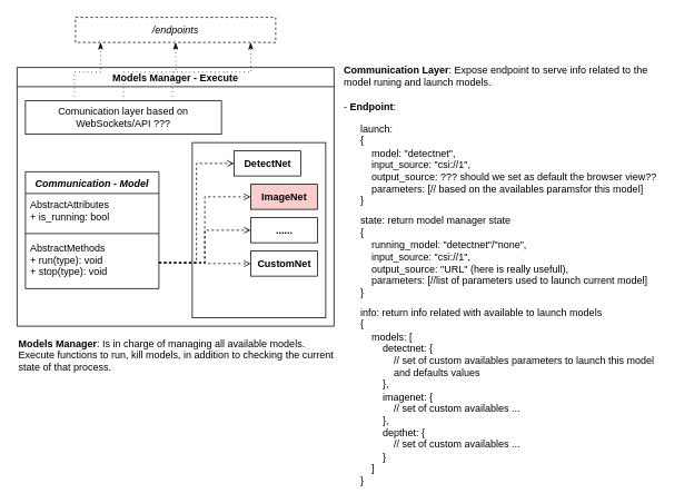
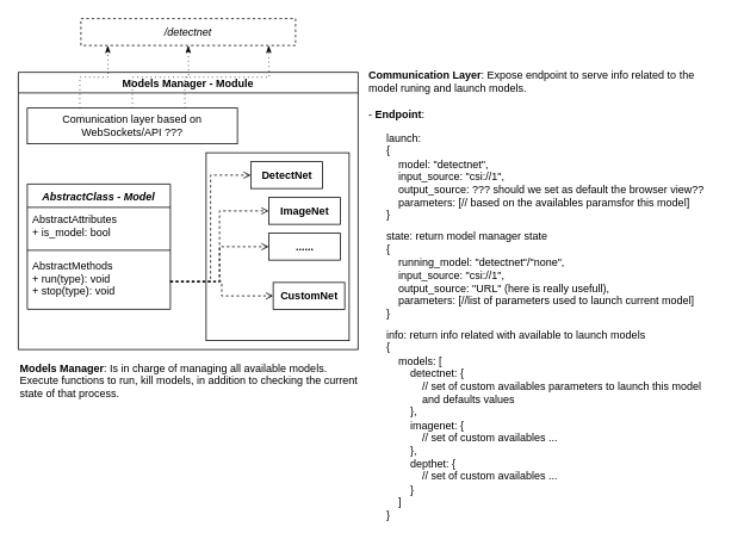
  <mxCell id="0" />
  <mxCell id="1" parent="0" />
- <mxCell id="2" value="Models Manager - Execute" style="swimlane;startSize=23;" vertex="1" parent="1"><mxGeometry x="20" y="80" width="380" height="310" as="geometry" /></mxCell>
- <mxCell id="3" value="Communication - Model" style="swimlane;fontStyle=3;align=center;verticalAlign=top;childLayout=stackLayout;horizontal=1;startSize=26;horizontalStack=0;resizeParent=1;resizeParentMax=0;resizeLast=0;collapsible=1;marginBottom=0;" vertex="1" parent="2"><mxGeometry x="10" y="125" width="160" height="140" as="geometry"><mxRectangle x="250" y="290" width="170" height="30" as="alternateBounds" /></mxGeometry></mxCell>
- <mxCell id="4" value="AbstractAttributes&#10;+ is_running: bool" style="text;strokeColor=none;fillColor=none;align=left;verticalAlign=top;spacingLeft=4;spacingRight=4;overflow=hidden;rotatable=0;points=[[0,0.5],[1,0.5]];portConstraint=eastwest;fontStyle=0" vertex="1" parent="3"><mxGeometry y="26" width="160" height="44" as="geometry" /></mxCell>
+ <mxCell id="2" value="Models Manager - Module" style="swimlane;startSize=23;" vertex="1" parent="1"><mxGeometry x="20" y="80" width="380" height="310" as="geometry" /></mxCell>
+ <mxCell id="3" value="AbstractClass - Model" style="swimlane;fontStyle=3;align=center;verticalAlign=top;childLayout=stackLayout;horizontal=1;startSize=26;horizontalStack=0;resizeParent=1;resizeParentMax=0;resizeLast=0;collapsible=1;marginBottom=0;" vertex="1" parent="2"><mxGeometry x="10" y="125" width="160" height="140" as="geometry"><mxRectangle x="250" y="290" width="170" height="30" as="alternateBounds" /></mxGeometry></mxCell>
+ <mxCell id="4" value="AbstractAttributes&#10;+ is_model: bool" style="text;strokeColor=none;fillColor=none;align=left;verticalAlign=top;spacingLeft=4;spacingRight=4;overflow=hidden;rotatable=0;points=[[0,0.5],[1,0.5]];portConstraint=eastwest;fontStyle=0" vertex="1" parent="3"><mxGeometry y="26" width="160" height="44" as="geometry" /></mxCell>
  <mxCell id="5" value="" style="line;strokeWidth=1;fillColor=none;align=left;verticalAlign=middle;spacingTop=-1;spacingLeft=3;spacingRight=3;rotatable=0;labelPosition=right;points=[];portConstraint=eastwest;" vertex="1" parent="3"><mxGeometry y="70" width="160" height="8" as="geometry" /></mxCell>
  <mxCell id="6" value="AbstractMethods&#10;+ run(type): void&#10;+ stop(type): void" style="text;strokeColor=none;fillColor=none;align=left;verticalAlign=top;spacingLeft=4;spacingRight=4;overflow=hidden;rotatable=0;points=[[0,0.5],[1,0.5]];portConstraint=eastwest;" vertex="1" parent="3"><mxGeometry y="78" width="160" height="62" as="geometry" /></mxCell>
  <mxCell id="7" value="DetectNet" style="html=1;fontStyle=1" vertex="1" parent="2"><mxGeometry x="260" y="100" width="80" height="30" as="geometry" /></mxCell>
- <mxCell id="8" value="ImageNet" style="html=1;fontStyle=1;fillColor=#f8cecc;" vertex="1" parent="2"><mxGeometry x="280" y="140" width="80" height="30" as="geometry" /></mxCell>
- <mxCell id="9" value="CustomNet" style="html=1;fontStyle=1" vertex="1" parent="2"><mxGeometry x="280" y="220" width="80" height="30" as="geometry" /></mxCell>
+ <mxCell id="8" value="ImageNet" style="html=1;fontStyle=1" vertex="1" parent="2"><mxGeometry x="280" y="140" width="80" height="30" as="geometry" /></mxCell>
+ <mxCell id="9" value="CustomNet" style="html=1;fontStyle=1" vertex="1" parent="2"><mxGeometry x="285" y="235" width="80" height="30" as="geometry" /></mxCell>
  <mxCell id="10" value="......" style="html=1;fontStyle=1" vertex="1" parent="2"><mxGeometry x="280" y="180" width="80" height="30" as="geometry" /></mxCell>
  <mxCell id="11" style="edgeStyle=orthogonalEdgeStyle;rounded=0;orthogonalLoop=1;jettySize=auto;html=1;exitX=1;exitY=0.5;exitDx=0;exitDy=0;entryX=0;entryY=0.5;entryDx=0;entryDy=0;dashed=1;endArrow=open;endFill=0;strokeWidth=1;" edge="1" parent="2" source="6" target="8"><mxGeometry relative="1" as="geometry" /></mxCell>
  <mxCell id="12" style="edgeStyle=orthogonalEdgeStyle;rounded=0;orthogonalLoop=1;jettySize=auto;html=1;exitX=1;exitY=0.5;exitDx=0;exitDy=0;entryX=0;entryY=0.5;entryDx=0;entryDy=0;dashed=1;endArrow=open;endFill=0;strokeWidth=1;" edge="1" parent="2" source="6" target="10"><mxGeometry relative="1" as="geometry" /></mxCell>
  <mxCell id="13" style="edgeStyle=orthogonalEdgeStyle;rounded=0;orthogonalLoop=1;jettySize=auto;html=1;exitX=1;exitY=0.5;exitDx=0;exitDy=0;entryX=0;entryY=0.5;entryDx=0;entryDy=0;dashed=1;endArrow=open;endFill=0;strokeWidth=1;" edge="1" parent="2" source="6" target="9"><mxGeometry relative="1" as="geometry" /></mxCell>
  <mxCell id="14" style="edgeStyle=orthogonalEdgeStyle;rounded=0;orthogonalLoop=1;jettySize=auto;html=1;exitX=1;exitY=0.5;exitDx=0;exitDy=0;entryX=0;entryY=0.5;entryDx=0;entryDy=0;dashed=1;endArrow=open;endFill=0;strokeWidth=1;" edge="1" parent="2" source="6" target="7"><mxGeometry relative="1" as="geometry" /></mxCell>
  <mxCell id="15" value="" style="rounded=0;whiteSpace=wrap;html=1;fillColor=none;" vertex="1" parent="2"><mxGeometry x="210" y="90" width="160" height="210" as="geometry" /></mxCell>
  <mxCell id="16" value="Comunication layer based on WebSockets/API ???" style="rounded=0;whiteSpace=wrap;html=1;fillColor=none;" vertex="1" parent="2"><mxGeometry x="10" y="40" width="235" height="40" as="geometry" /></mxCell>
  <mxCell id="17" value="&lt;b&gt;Models Manager&lt;/b&gt;: Is in charge of managing all available models. Execute functions to run, kill models, in addition to checking the current state of that process." style="text;html=1;strokeColor=none;fillColor=none;align=left;verticalAlign=middle;whiteSpace=wrap;rounded=0;" vertex="1" parent="1"><mxGeometry x="20" y="400" width="380" height="50" as="geometry" /></mxCell>
  <mxCell id="18" value="&lt;b&gt;Communication Layer&lt;/b&gt;: Expose endpoint to serve info related to the model runing and launch models.&lt;br&gt;&lt;br&gt;- &lt;b&gt;Endpoint&lt;/b&gt;:" style="text;html=1;strokeColor=none;fillColor=none;align=left;verticalAlign=top;whiteSpace=wrap;rounded=0;" vertex="1" parent="1"><mxGeometry x="410" y="70" width="370" height="70" as="geometry" /></mxCell>
  <mxCell id="19" value="&#09;launch:&#10;{&#10;&#09;&#09;    model: &quot;detectnet&quot;,&#10;&#09;    input_source: &quot;csi://1&quot;,&#10;&#09;    output_source: ??? should we set as default the browser view??&#10;    parameters: [// based on the availables paramsfor this model]&#10;}" style="text;strokeColor=none;fillColor=none;align=left;verticalAlign=top;rounded=0;whiteSpace=wrap;" vertex="1" parent="1"><mxGeometry x="430" y="140" width="380" height="110" as="geometry" /></mxCell>
  <mxCell id="20" value="&#09;state: return model manager state&#10;{&#10;&#09;&#09;    running_model: &quot;detectnet&quot;/&quot;none&quot;,&#10;&#09;    input_source: &quot;csi://1&quot;,&#10;&#09;    output_source: &quot;URL&quot; (here is really usefull),&#10;    parameters: [//list of parameters used to launch current model]&#10;}" style="text;strokeColor=none;fillColor=none;align=left;verticalAlign=top;whiteSpace=wrap;rounded=0;" vertex="1" parent="1"><mxGeometry x="430" y="250" width="380" height="110" as="geometry" /></mxCell>
  <mxCell id="21" value="&#09;info: return info related with available to launch models&#10;{&#10;&#09;&#09;&#09;    models: [&#10;&#09;&#09;&#09;&#09;        detectnet: {&#10;&#09;&#09;&#09;&#09;&#09;&#09;            // set of custom availables parameters to launch this model&#10;            and defaults values&#10;&#09;&#09;&#09;&#09;        },&#10;&#09;&#09;&#09;&#09;        imagenet: {&#10;&#09;&#09;&#09;            // set of custom availables ...&#10;&#09;&#09;&#09;&#09;        },&#10;&#09;&#09;&#09;&#09;        depthet: {&#10;            // set of custom availables ...&#10;        }&#10;&#09;&#09;    ]&#10;}" style="text;strokeColor=none;fillColor=none;align=left;verticalAlign=top;whiteSpace=wrap;rounded=0;textDirection=ltr;" vertex="1" parent="1"><mxGeometry x="430" y="360" width="380" height="220" as="geometry" /></mxCell>
  <mxCell id="22" style="edgeStyle=orthogonalEdgeStyle;rounded=0;orthogonalLoop=1;jettySize=auto;html=1;exitX=0.25;exitY=0;exitDx=0;exitDy=0;dashed=1;dashPattern=1 4;endArrow=classicThin;endFill=1;strokeWidth=1;" edge="1" parent="1" source="16"><mxGeometry relative="1" as="geometry"><mxPoint x="120" y="50" as="targetPoint" /></mxGeometry></mxCell>
  <mxCell id="23" style="edgeStyle=orthogonalEdgeStyle;rounded=0;orthogonalLoop=1;jettySize=auto;html=1;exitX=0.5;exitY=0;exitDx=0;exitDy=0;dashed=1;dashPattern=1 4;endArrow=classicThin;endFill=1;strokeWidth=1;" edge="1" parent="1" source="16"><mxGeometry relative="1" as="geometry"><mxPoint x="210" y="50" as="targetPoint" /></mxGeometry></mxCell>
  <mxCell id="24" style="edgeStyle=orthogonalEdgeStyle;rounded=0;orthogonalLoop=1;jettySize=auto;html=1;exitX=0.75;exitY=0;exitDx=0;exitDy=0;dashed=1;dashPattern=1 4;endArrow=classicThin;endFill=1;strokeWidth=1;" edge="1" parent="1" source="16"><mxGeometry relative="1" as="geometry"><mxPoint x="300" y="50" as="targetPoint" /></mxGeometry></mxCell>
- <mxCell id="25" value="&lt;i&gt;/endpoints&lt;/i&gt;" style="rounded=0;whiteSpace=wrap;html=1;fillColor=none;dashed=1;" vertex="1" parent="1"><mxGeometry x="90" y="20" width="240" height="30" as="geometry" /></mxCell>
+ <mxCell id="25" value="&lt;i&gt;/detectnet&lt;/i&gt;" style="rounded=0;whiteSpace=wrap;html=1;fillColor=none;dashed=1;" vertex="1" parent="1"><mxGeometry x="90" y="20" width="240" height="30" as="geometry" /></mxCell>
